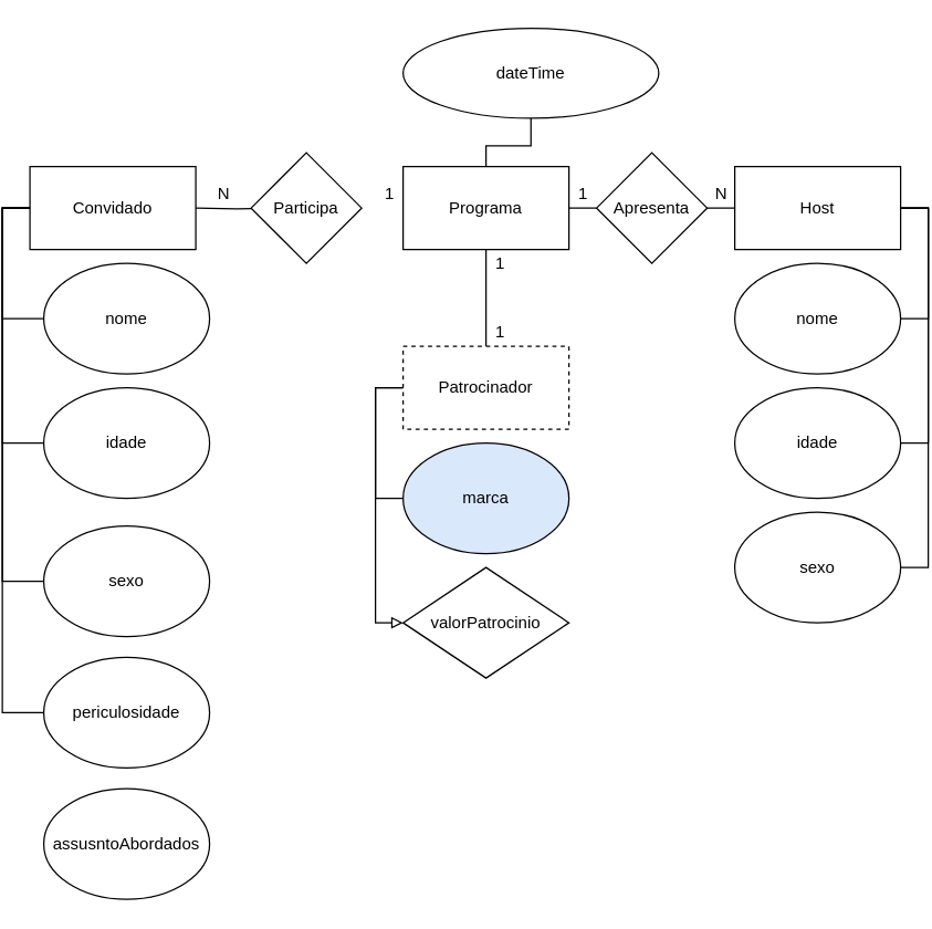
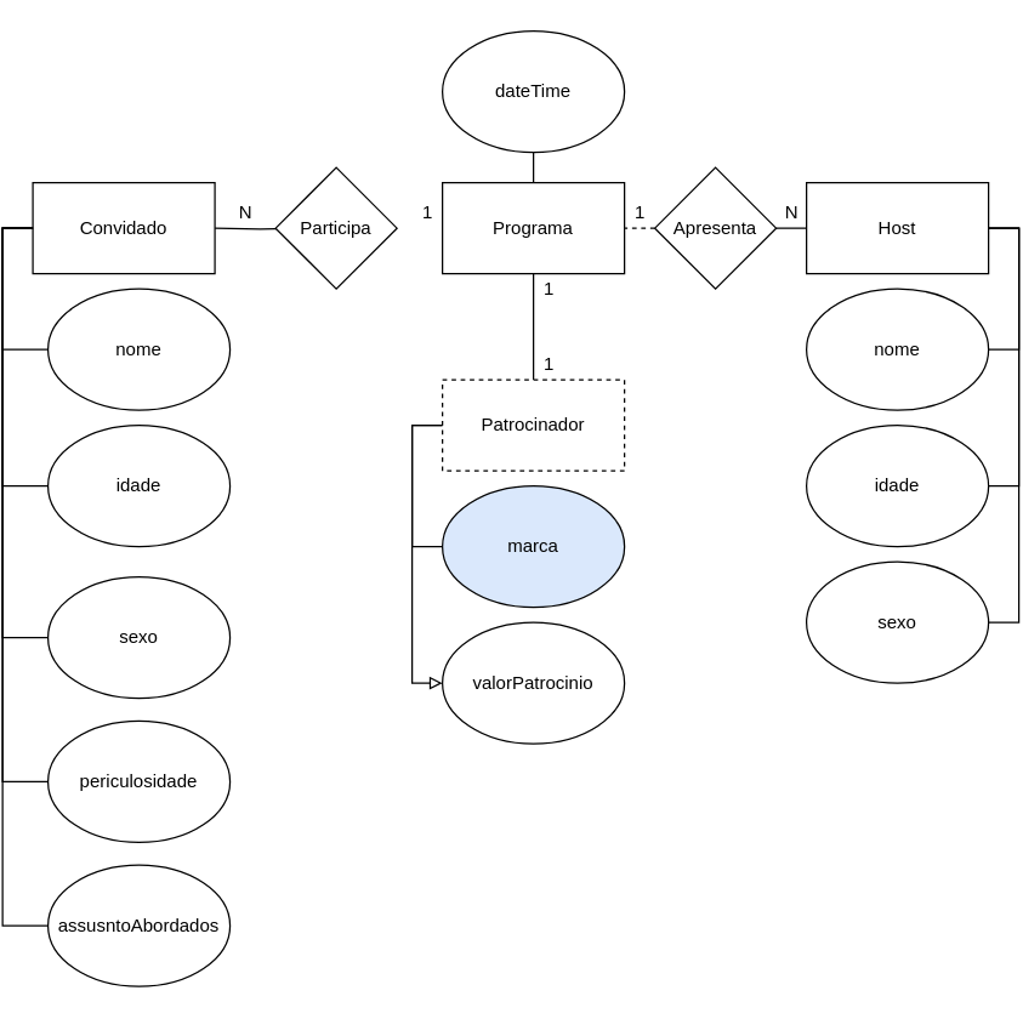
  <mxCell id="0" />
  <mxCell id="1" parent="0" />
  <mxCell id="2" value="Programa" style="rounded=0;whiteSpace=wrap;html=1;" vertex="1" parent="1"><mxGeometry x="291" y="120" width="120" height="60" as="geometry" /></mxCell>
  <mxCell id="3" value="" style="edgeStyle=orthogonalEdgeStyle;rounded=0;orthogonalLoop=1;jettySize=auto;html=1;endArrow=none;endFill=0;" edge="1" parent="1" source="4" target="2"><mxGeometry relative="1" as="geometry" /></mxCell>
- <mxCell id="4" value="dateTime" style="ellipse;whiteSpace=wrap;html=1;" vertex="1" parent="1"><mxGeometry x="291" y="20" width="185" height="65" as="geometry" /></mxCell>
+ <mxCell id="4" value="dateTime" style="ellipse;whiteSpace=wrap;html=1;" vertex="1" parent="1"><mxGeometry x="291" y="20" width="120" height="80" as="geometry" /></mxCell>
  <mxCell id="5" value="" style="edgeStyle=orthogonalEdgeStyle;rounded=0;orthogonalLoop=1;jettySize=auto;html=1;endArrow=none;endFill=0;" edge="1" parent="1" source="6" target="38"><mxGeometry relative="1" as="geometry" /></mxCell>
  <mxCell id="6" value="Host" style="rounded=0;whiteSpace=wrap;html=1;" vertex="1" parent="1"><mxGeometry x="531" y="120" width="120" height="60" as="geometry" /></mxCell>
  <mxCell id="7" style="edgeStyle=orthogonalEdgeStyle;rounded=0;orthogonalLoop=1;jettySize=auto;html=1;exitX=1;exitY=0.5;exitDx=0;exitDy=0;entryX=1;entryY=0.5;entryDx=0;entryDy=0;endArrow=none;endFill=0;" edge="1" parent="1" source="8" target="6"><mxGeometry relative="1" as="geometry" /></mxCell>
  <mxCell id="8" value="sexo" style="ellipse;whiteSpace=wrap;html=1;" vertex="1" parent="1"><mxGeometry x="531" y="370" width="120" height="80" as="geometry" /></mxCell>
  <mxCell id="9" style="edgeStyle=orthogonalEdgeStyle;rounded=0;orthogonalLoop=1;jettySize=auto;html=1;exitX=1;exitY=0.5;exitDx=0;exitDy=0;entryX=1;entryY=0.5;entryDx=0;entryDy=0;endArrow=none;endFill=0;" edge="1" parent="1" source="10" target="6"><mxGeometry relative="1" as="geometry" /></mxCell>
  <mxCell id="10" value="idade" style="ellipse;whiteSpace=wrap;html=1;" vertex="1" parent="1"><mxGeometry x="531" y="280" width="120" height="80" as="geometry" /></mxCell>
  <mxCell id="11" style="edgeStyle=orthogonalEdgeStyle;rounded=0;orthogonalLoop=1;jettySize=auto;html=1;exitX=1;exitY=0.5;exitDx=0;exitDy=0;entryX=1;entryY=0.5;entryDx=0;entryDy=0;endArrow=none;endFill=0;" edge="1" parent="1" source="12" target="6"><mxGeometry relative="1" as="geometry" /></mxCell>
  <mxCell id="12" value="nome" style="ellipse;whiteSpace=wrap;html=1;" vertex="1" parent="1"><mxGeometry x="531" y="190" width="120" height="80" as="geometry" /></mxCell>
+ <mxCell id="13" style="edgeStyle=orthogonalEdgeStyle;rounded=0;orthogonalLoop=1;jettySize=auto;html=1;exitX=0;exitY=0.5;exitDx=0;exitDy=0;entryX=0;entryY=0.5;entryDx=0;entryDy=0;endArrow=none;endFill=0;" edge="1" parent="1" source="14" target="23"><mxGeometry relative="1" as="geometry" /></mxCell>
  <mxCell id="14" value="Convidado" style="rounded=0;whiteSpace=wrap;html=1;" vertex="1" parent="1"><mxGeometry x="20.97" y="120" width="120" height="60" as="geometry" /></mxCell>
  <mxCell id="15" style="edgeStyle=orthogonalEdgeStyle;rounded=0;orthogonalLoop=1;jettySize=auto;html=1;exitX=0;exitY=0.5;exitDx=0;exitDy=0;entryX=0;entryY=0.5;entryDx=0;entryDy=0;endArrow=none;endFill=0;" edge="1" parent="1" source="16" target="14"><mxGeometry relative="1" as="geometry" /></mxCell>
  <mxCell id="16" value="sexo" style="ellipse;whiteSpace=wrap;html=1;" vertex="1" parent="1"><mxGeometry x="30.97" y="380" width="120" height="80" as="geometry" /></mxCell>
  <mxCell id="17" style="edgeStyle=orthogonalEdgeStyle;rounded=0;orthogonalLoop=1;jettySize=auto;html=1;exitX=0;exitY=0.5;exitDx=0;exitDy=0;entryX=0;entryY=0.5;entryDx=0;entryDy=0;endArrow=none;endFill=0;" edge="1" parent="1" source="18" target="14"><mxGeometry relative="1" as="geometry" /></mxCell>
  <mxCell id="18" value="idade" style="ellipse;whiteSpace=wrap;html=1;" vertex="1" parent="1"><mxGeometry x="30.97" y="280" width="120" height="80" as="geometry" /></mxCell>
  <mxCell id="19" style="edgeStyle=orthogonalEdgeStyle;rounded=0;orthogonalLoop=1;jettySize=auto;html=1;exitX=0;exitY=0.5;exitDx=0;exitDy=0;entryX=0;entryY=0.5;entryDx=0;entryDy=0;endArrow=none;endFill=0;" edge="1" parent="1" source="20" target="14"><mxGeometry relative="1" as="geometry" /></mxCell>
  <mxCell id="20" value="nome" style="ellipse;whiteSpace=wrap;html=1;" vertex="1" parent="1"><mxGeometry x="30.97" y="190" width="120" height="80" as="geometry" /></mxCell>
  <mxCell id="21" style="edgeStyle=orthogonalEdgeStyle;rounded=0;orthogonalLoop=1;jettySize=auto;html=1;exitX=0;exitY=0.5;exitDx=0;exitDy=0;entryX=0;entryY=0.5;entryDx=0;entryDy=0;endArrow=none;endFill=0;" edge="1" parent="1" source="22" target="14"><mxGeometry relative="1" as="geometry" /></mxCell>
  <mxCell id="22" value="periculosidade" style="ellipse;whiteSpace=wrap;html=1;" vertex="1" parent="1"><mxGeometry x="30.97" y="475" width="120" height="80" as="geometry" /></mxCell>
  <mxCell id="23" value="assusntoAbordados" style="ellipse;whiteSpace=wrap;html=1;" vertex="1" parent="1"><mxGeometry x="30.97" y="570" width="120" height="80" as="geometry" /></mxCell>
  <mxCell id="24" style="edgeStyle=orthogonalEdgeStyle;rounded=0;orthogonalLoop=1;jettySize=auto;html=1;exitX=0;exitY=0.5;exitDx=0;exitDy=0;entryX=0;entryY=0.5;entryDx=0;entryDy=0;endArrow=block;endFill=0;" edge="1" parent="1" source="26" target="29"><mxGeometry relative="1" as="geometry" /></mxCell>
  <mxCell id="25" value="" style="edgeStyle=orthogonalEdgeStyle;rounded=0;orthogonalLoop=1;jettySize=auto;html=1;endArrow=none;endFill=0;" edge="1" parent="1" source="26" target="2"><mxGeometry relative="1" as="geometry" /></mxCell>
  <mxCell id="26" value="Patrocinador" style="whiteSpace=wrap;html=1;dashed=1;" vertex="1" parent="1"><mxGeometry x="291" y="250" width="120" height="60" as="geometry" /></mxCell>
  <mxCell id="27" style="edgeStyle=orthogonalEdgeStyle;rounded=0;orthogonalLoop=1;jettySize=auto;html=1;exitX=0;exitY=0.5;exitDx=0;exitDy=0;entryX=0;entryY=0.5;entryDx=0;entryDy=0;endArrow=none;endFill=0;" edge="1" parent="1" source="28" target="26"><mxGeometry relative="1" as="geometry" /></mxCell>
  <mxCell id="28" value="marca" style="ellipse;whiteSpace=wrap;html=1;fillColor=#dae8fc;" vertex="1" parent="1"><mxGeometry x="291" y="320" width="120" height="80" as="geometry" /></mxCell>
- <mxCell id="29" value="valorPatrocinio" style="rhombus;whiteSpace=wrap;html=1;" vertex="1" parent="1"><mxGeometry x="291" y="410" width="120" height="80" as="geometry" /></mxCell>
+ <mxCell id="29" value="valorPatrocinio" style="ellipse;whiteSpace=wrap;html=1;" vertex="1" parent="1"><mxGeometry x="291" y="410" width="120" height="80" as="geometry" /></mxCell>
  <mxCell id="30" value="N" style="text;html=1;align=center;verticalAlign=middle;resizable=0;points=[];autosize=1;strokeColor=none;fillColor=none;" vertex="1" parent="1"><mxGeometry x="511" y="130" width="20" height="20" as="geometry" /></mxCell>
  <mxCell id="31" value="1" style="text;html=1;align=center;verticalAlign=middle;resizable=0;points=[];autosize=1;strokeColor=none;fillColor=none;" vertex="1" parent="1"><mxGeometry x="271" y="130" width="20" height="20" as="geometry" /></mxCell>
  <mxCell id="32" value="N" style="text;html=1;align=center;verticalAlign=middle;resizable=0;points=[];autosize=1;strokeColor=none;fillColor=none;" vertex="1" parent="1"><mxGeometry x="150.97" y="130" width="20" height="20" as="geometry" /></mxCell>
  <mxCell id="33" value="1" style="text;html=1;align=center;verticalAlign=middle;resizable=0;points=[];autosize=1;strokeColor=none;fillColor=none;" vertex="1" parent="1"><mxGeometry x="351" y="230" width="20" height="20" as="geometry" /></mxCell>
  <mxCell id="34" value="1" style="text;html=1;align=center;verticalAlign=middle;resizable=0;points=[];autosize=1;strokeColor=none;fillColor=none;" vertex="1" parent="1"><mxGeometry x="351" y="180" width="20" height="20" as="geometry" /></mxCell>
  <mxCell id="35" value="" style="edgeStyle=orthogonalEdgeStyle;rounded=0;orthogonalLoop=1;jettySize=auto;html=1;endArrow=none;endFill=0;" edge="1" parent="1" target="14"><mxGeometry relative="1" as="geometry"><mxPoint x="201" y="150" as="sourcePoint" /></mxGeometry></mxCell>
  <mxCell id="36" value="Participa" style="rhombus;whiteSpace=wrap;html=1;" vertex="1" parent="1"><mxGeometry x="181" y="110" width="80" height="80" as="geometry" /></mxCell>
- <mxCell id="37" style="edgeStyle=orthogonalEdgeStyle;rounded=0;orthogonalLoop=1;jettySize=auto;html=1;exitX=0;exitY=0.5;exitDx=0;exitDy=0;entryX=1;entryY=0.5;entryDx=0;entryDy=0;endArrow=none;endFill=0;" edge="1" parent="1" source="38" target="2"><mxGeometry relative="1" as="geometry" /></mxCell>
+ <mxCell id="37" style="edgeStyle=orthogonalEdgeStyle;rounded=0;orthogonalLoop=1;jettySize=auto;html=1;exitX=0;exitY=0.5;exitDx=0;exitDy=0;entryX=1;entryY=0.5;entryDx=0;entryDy=0;endArrow=none;endFill=0;dashed=1;" edge="1" parent="1" source="38" target="2"><mxGeometry relative="1" as="geometry" /></mxCell>
  <mxCell id="38" value="Apresenta" style="rhombus;whiteSpace=wrap;html=1;" vertex="1" parent="1"><mxGeometry x="431" y="110" width="80" height="80" as="geometry" /></mxCell>
  <mxCell id="39" value="1" style="text;html=1;align=center;verticalAlign=middle;resizable=0;points=[];autosize=1;strokeColor=none;fillColor=none;" vertex="1" parent="1"><mxGeometry x="411" y="130" width="20" height="20" as="geometry" /></mxCell>
